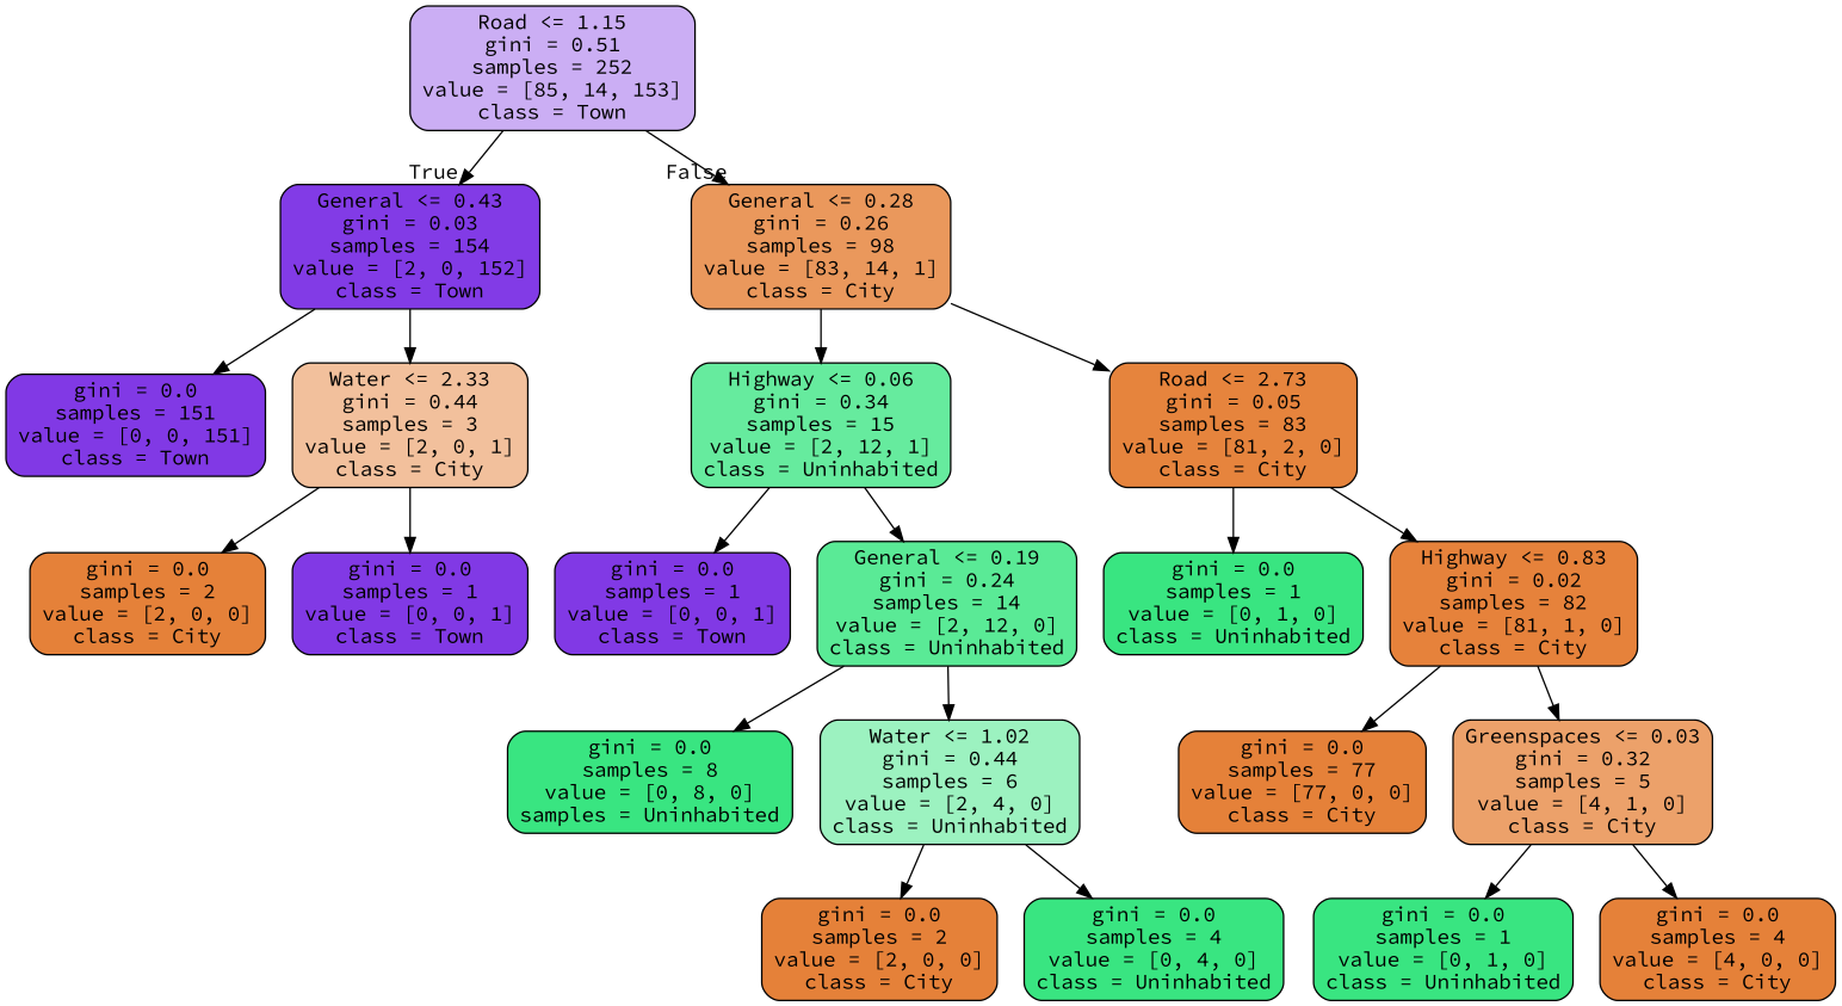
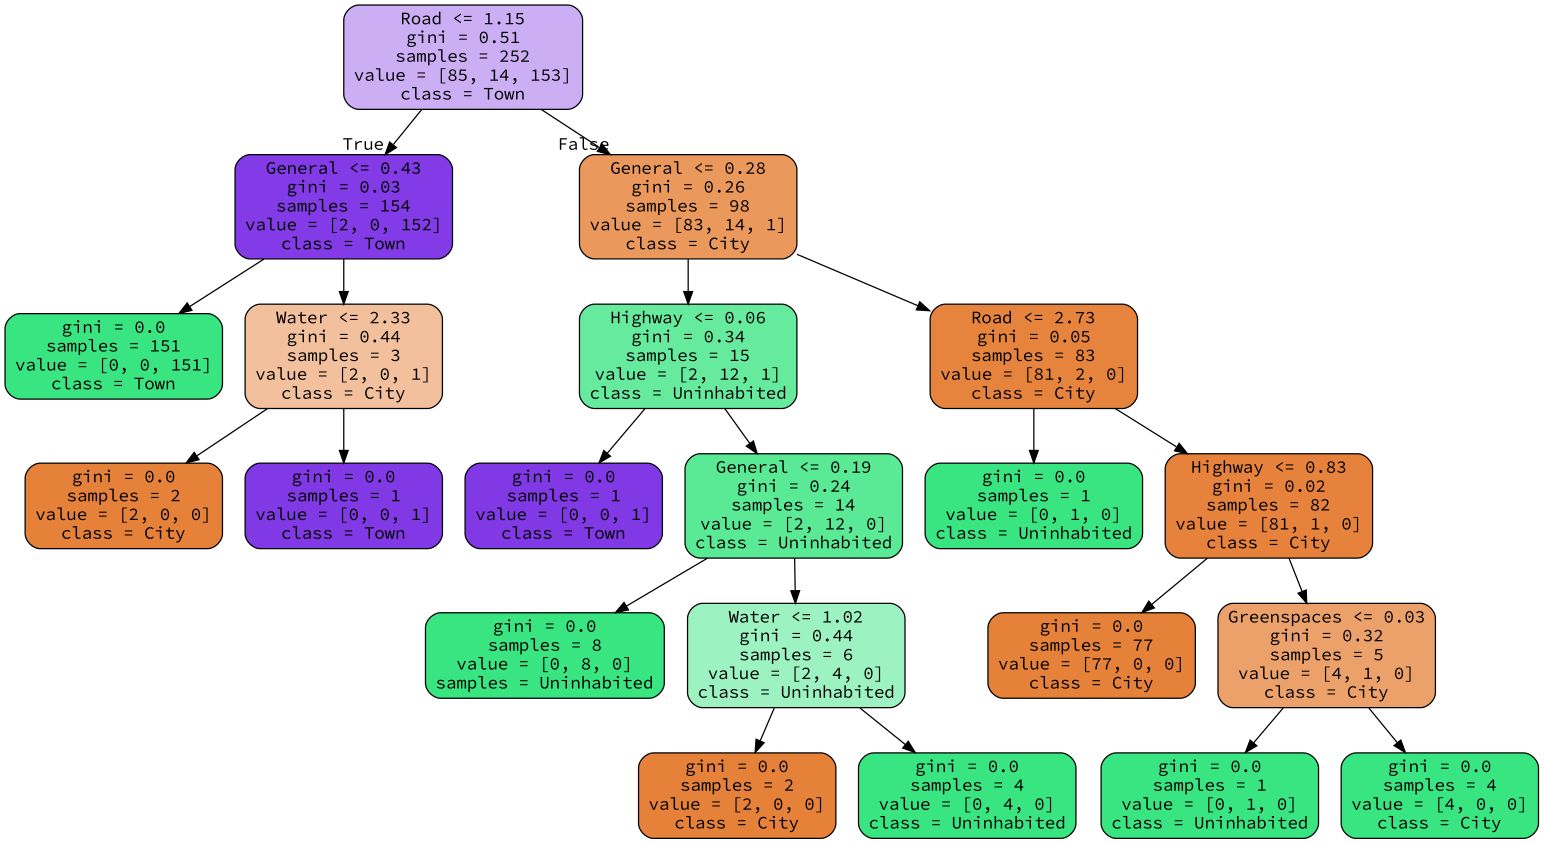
  digraph {
    fontname="Source Code Pro"
    node [color=black fillcolor="#e58139ff" fontname="Source Code Pro" shape=box style="filled, rounded"]
    edge [fontname="Source Code Pro"]
    n1 [fillcolor="#8139e568" label="Road <= 1.15\ngini = 0.51\nsamples = 252\nvalue = [85, 14, 153]\nclass = Town"]
    n2 [fillcolor="#8139e5fc" label="General <= 0.43\ngini = 0.03\nsamples = 154\nvalue = [2, 0, 152]\nclass = Town"]
    n3 [fillcolor="#e58139d1" label="General <= 0.28\ngini = 0.26\nsamples = 98\nvalue = [83, 14, 1]\nclass = City"]
-   n4 [fillcolor="#8139e5ff" label="gini = 0.0\nsamples = 151\nvalue = [0, 0, 151]\nclass = Town"]
+   n4 [fillcolor="#39e581ff" label="gini = 0.0\nsamples = 151\nvalue = [0, 0, 151]\nclass = Town"]
    n5 [fillcolor="#e581397f" label="Water <= 2.33\ngini = 0.44\nsamples = 3\nvalue = [2, 0, 1]\nclass = City"]
    n6 [fillcolor="#39e581c4" label="Highway <= 0.06\ngini = 0.34\nsamples = 15\nvalue = [2, 12, 1]\nclass = Uninhabited"]
    n7 [fillcolor="#e58139f9" label="Road <= 2.73\ngini = 0.05\nsamples = 83\nvalue = [81, 2, 0]\nclass = City"]
    n8 [label="gini = 0.0\nsamples = 2\nvalue = [2, 0, 0]\nclass = City"]
    n9 [fillcolor="#8139e5ff" label="gini = 0.0\nsamples = 1\nvalue = [0, 0, 1]\nclass = Town"]
    n10 [fillcolor="#8139e5ff" label="gini = 0.0\nsamples = 1\nvalue = [0, 0, 1]\nclass = Town"]
    n11 [fillcolor="#39e581d4" label="General <= 0.19\ngini = 0.24\nsamples = 14\nvalue = [2, 12, 0]\nclass = Uninhabited"]
    n12 [fillcolor="#39e581ff" label="gini = 0.0\nsamples = 1\nvalue = [0, 1, 0]\nclass = Uninhabited"]
    n13 [fillcolor="#e58139fc" label="Highway <= 0.83\ngini = 0.02\nsamples = 82\nvalue = [81, 1, 0]\nclass = City"]
    n14 [fillcolor="#39e581ff" label="gini = 0.0\nsamples = 8\nvalue = [0, 8, 0]\nsamples = Uninhabited"]
    n15 [fillcolor="#39e5817f" label="Water <= 1.02\ngini = 0.44\nsamples = 6\nvalue = [2, 4, 0]\nclass = Uninhabited"]
    n16 [label="gini = 0.0\nsamples = 2\nvalue = [2, 0, 0]\nclass = City"]
    n17 [fillcolor="#39e581ff" label="gini = 0.0\nsamples = 4\nvalue = [0, 4, 0]\nclass = Uninhabited"]
    n18 [label="gini = 0.0\nsamples = 77\nvalue = [77, 0, 0]\nclass = City"]
    n19 [fillcolor="#e58139bf" label="Greenspaces <= 0.03\ngini = 0.32\nsamples = 5\nvalue = [4, 1, 0]\nclass = City"]
    n20 [fillcolor="#39e581ff" label="gini = 0.0\nsamples = 1\nvalue = [0, 1, 0]\nclass = Uninhabited"]
-   n21 [label="gini = 0.0\nsamples = 4\nvalue = [4, 0, 0]\nclass = City"]
+   n21 [fillcolor="#39e581ff" label="gini = 0.0\nsamples = 4\nvalue = [4, 0, 0]\nclass = City"]
    n1 -> n2 [headlabel=True labelangle=45 labeldistance=2.5]
    n1 -> n3 [headlabel=False labelangle=-45 labeldistance=2.5]
    n2 -> n4
    n2 -> n5
    n3 -> n6
    n3 -> n7
    n5 -> n8
    n5 -> n9
    n6 -> n10
    n6 -> n11
    n7 -> n12
    n7 -> n13
    n11 -> n14
    n11 -> n15
    n13 -> n18
    n13 -> n19
    n15 -> n16
    n15 -> n17
    n19 -> n20
    n19 -> n21
  }
